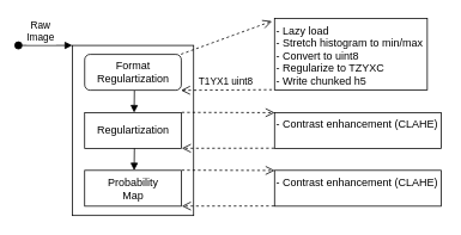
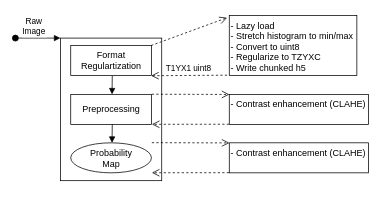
  <mxCell id="0" />
  <mxCell id="1" parent="0" />
  <mxCell id="2" value="" style="points=[];perimeter=orthogonalPerimeter;rounded=0;shadow=0;strokeWidth=1;" parent="1" vertex="1"><mxGeometry x="80" y="50" width="135" height="190" as="geometry" /></mxCell>
  <mxCell id="3" value="T1YX1 uint8" style="verticalAlign=bottom;endArrow=open;dashed=1;endSize=8;exitX=-0.017;exitY=0.993;shadow=0;strokeWidth=1;exitDx=0;exitDy=0;exitPerimeter=0;entryX=0.997;entryY=1.004;entryDx=0;entryDy=0;entryPerimeter=0;" parent="1" source="6" target="5" edge="1"><mxGeometry relative="1" as="geometry"><mxPoint x="335" y="150" as="targetPoint" /></mxGeometry></mxCell>
  <mxCell id="4" value="Raw&#10;Image" style="verticalAlign=bottom;startArrow=oval;endArrow=block;startSize=8;shadow=0;strokeWidth=1;" parent="1" target="2" edge="1"><mxGeometry x="-0.167" relative="1" as="geometry"><mxPoint x="20" y="50" as="sourcePoint" /><mxPoint as="offset" /></mxGeometry></mxCell>
- <mxCell id="5" value="Format Regulartization" style="points=[];shadow=0;strokeWidth=1;whiteSpace=wrap;rounded=1;" parent="1" vertex="1"><mxGeometry x="93.75" y="60" width="107.5" height="40" as="geometry" /></mxCell>
+ <mxCell id="5" value="Format Regulartization" style="points=[];perimeter=orthogonalPerimeter;rounded=0;shadow=0;strokeWidth=1;whiteSpace=wrap;" parent="1" vertex="1"><mxGeometry x="93.75" y="60" width="107.5" height="40" as="geometry" /></mxCell>
  <mxCell id="6" value="- Lazy load&#10;- Stretch histogram to min/max&#10;- Convert to uint8&#10;- Regularize to TZYXC&#10;- Write chunked h5" style="points=[];perimeter=orthogonalPerimeter;rounded=0;shadow=0;strokeWidth=1;verticalAlign=top;align=left;" parent="1" vertex="1"><mxGeometry x="305" y="20" width="170" height="80" as="geometry" /></mxCell>
  <mxCell id="7" value="" style="verticalAlign=bottom;endArrow=open;dashed=1;endSize=8;exitX=0.997;exitY=-0.004;shadow=0;strokeWidth=1;exitDx=0;exitDy=0;exitPerimeter=0;entryX=-0.017;entryY=0.036;entryDx=0;entryDy=0;entryPerimeter=0;" edge="1" parent="1" source="5" target="6"><mxGeometry relative="1" as="geometry"><mxPoint x="210.498" y="108.8" as="targetPoint" /><mxPoint x="332.96" y="109.37" as="sourcePoint" /></mxGeometry></mxCell>
- <mxCell id="8" value="Regulartization" style="points=[];perimeter=orthogonalPerimeter;rounded=0;shadow=0;strokeWidth=1;whiteSpace=wrap;" vertex="1" parent="1"><mxGeometry x="93.75" y="125" width="107.5" height="40" as="geometry" /></mxCell>
+ <mxCell id="8" value="Preprocessing" style="points=[];perimeter=orthogonalPerimeter;rounded=0;shadow=0;strokeWidth=1;whiteSpace=wrap;" vertex="1" parent="1"><mxGeometry x="93.75" y="125" width="107.5" height="40" as="geometry" /></mxCell>
  <mxCell id="9" value="" style="verticalAlign=bottom;endArrow=block;shadow=0;strokeWidth=1;exitX=0.515;exitY=1.011;exitDx=0;exitDy=0;exitPerimeter=0;entryX=0.512;entryY=0.003;entryDx=0;entryDy=0;entryPerimeter=0;" parent="1" source="5" target="8" edge="1"><mxGeometry relative="1" as="geometry"><mxPoint x="255" y="-20" as="sourcePoint" /><mxPoint x="148" y="120" as="targetPoint" /><Array as="points" /></mxGeometry></mxCell>
  <mxCell id="10" value="" style="verticalAlign=bottom;endArrow=open;dashed=1;endSize=8;exitX=-0.002;exitY=0.995;shadow=0;strokeWidth=1;exitDx=0;exitDy=0;exitPerimeter=0;entryX=1.006;entryY=0.997;entryDx=0;entryDy=0;entryPerimeter=0;" edge="1" parent="1" source="11" target="8"><mxGeometry relative="1" as="geometry"><mxPoint x="244.998" y="188.8" as="targetPoint" /></mxGeometry></mxCell>
  <mxCell id="11" value="- Contrast enhancement (CLAHE)" style="points=[];perimeter=orthogonalPerimeter;rounded=0;shadow=0;strokeWidth=1;verticalAlign=top;align=left;" vertex="1" parent="1"><mxGeometry x="305" y="125" width="185.5" height="40" as="geometry" /></mxCell>
  <mxCell id="12" value="" style="verticalAlign=bottom;endArrow=open;dashed=1;endSize=8;shadow=0;strokeWidth=1;entryX=0.001;entryY=0.003;entryDx=0;entryDy=0;entryPerimeter=0;exitX=1.005;exitY=-0.005;exitDx=0;exitDy=0;exitPerimeter=0;" edge="1" parent="1" target="11" source="8"><mxGeometry relative="1" as="geometry"><mxPoint x="254.998" y="198.8" as="targetPoint" /><mxPoint x="205" y="130" as="sourcePoint" /></mxGeometry></mxCell>
- <mxCell id="13" value="Probability&#10;Map" style="points=[];perimeter=orthogonalPerimeter;rounded=0;shadow=0;strokeWidth=1;whiteSpace=wrap;" vertex="1" parent="1"><mxGeometry x="93.75" y="189.56" width="107.5" height="40" as="geometry" /></mxCell>
+ <mxCell id="13" value="Probability&#10;Map" style="ellipse;points=[];shadow=0;strokeWidth=1;whiteSpace=wrap;" vertex="1" parent="1"><mxGeometry x="93.75" y="189.56" width="107.5" height="40" as="geometry" /></mxCell>
  <mxCell id="14" value="" style="verticalAlign=bottom;endArrow=block;shadow=0;strokeWidth=1;exitX=0.515;exitY=1.011;exitDx=0;exitDy=0;exitPerimeter=0;entryX=0.512;entryY=0.003;entryDx=0;entryDy=0;entryPerimeter=0;" edge="1" parent="1" target="13"><mxGeometry relative="1" as="geometry"><mxPoint x="149.113" y="165" as="sourcePoint" /><mxPoint x="148" y="184.56" as="targetPoint" /><Array as="points" /></mxGeometry></mxCell>
  <mxCell id="15" value="" style="verticalAlign=bottom;endArrow=open;dashed=1;endSize=8;exitX=-0.002;exitY=0.995;shadow=0;strokeWidth=1;exitDx=0;exitDy=0;exitPerimeter=0;entryX=1.006;entryY=0.997;entryDx=0;entryDy=0;entryPerimeter=0;" edge="1" parent="1" source="16" target="13"><mxGeometry relative="1" as="geometry"><mxPoint x="244.998" y="253.36" as="targetPoint" /></mxGeometry></mxCell>
  <mxCell id="16" value="- Contrast enhancement (CLAHE)" style="points=[];perimeter=orthogonalPerimeter;rounded=0;shadow=0;strokeWidth=1;verticalAlign=top;align=left;" vertex="1" parent="1"><mxGeometry x="305" y="189.56" width="185.5" height="40" as="geometry" /></mxCell>
  <mxCell id="17" value="" style="verticalAlign=bottom;endArrow=open;dashed=1;endSize=8;shadow=0;strokeWidth=1;entryX=0.001;entryY=0.003;entryDx=0;entryDy=0;entryPerimeter=0;exitX=1.005;exitY=-0.005;exitDx=0;exitDy=0;exitPerimeter=0;" edge="1" parent="1" source="13" target="16"><mxGeometry relative="1" as="geometry"><mxPoint x="254.998" y="263.36" as="targetPoint" /><mxPoint x="205" y="194.56" as="sourcePoint" /></mxGeometry></mxCell>
